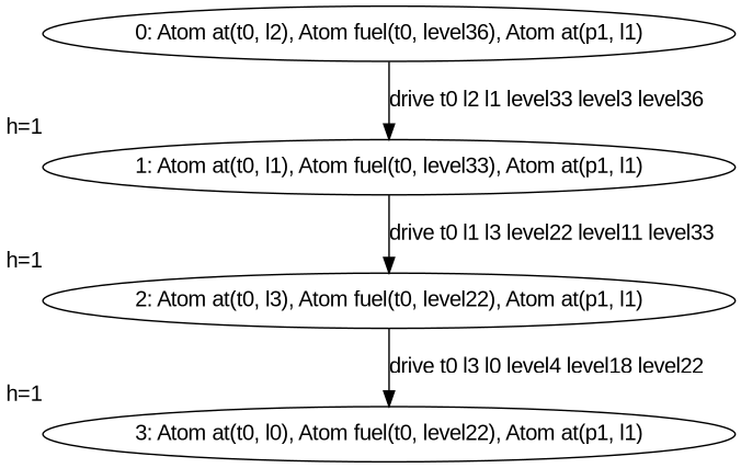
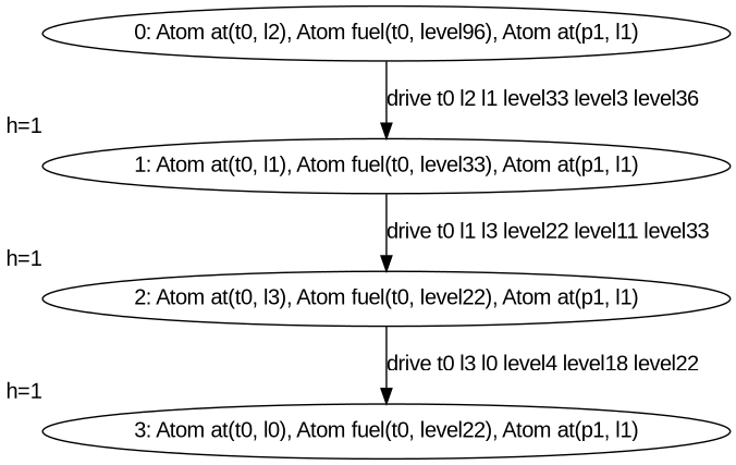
  digraph {
    fontname="Liberation Sans"
    node [xlabel="h=1" fontname="Liberation Sans"]
    edge [fontname="Liberation Sans"]
    n1 [label="2: Atom at(t0, l3), Atom fuel(t0, level22), Atom at(p1, l1)"]
    n2 [label="3: Atom at(t0, l0), Atom fuel(t0, level22), Atom at(p1, l1)"]
    n3 [label="1: Atom at(t0, l1), Atom fuel(t0, level33), Atom at(p1, l1)"]
-   n4 [label="0: Atom at(t0, l2), Atom fuel(t0, level36), Atom at(p1, l1)" xlabel=""]
+   n4 [label="0: Atom at(t0, l2), Atom fuel(t0, level96), Atom at(p1, l1)" xlabel=""]
    n1 -> n2 [label="drive t0 l3 l0 level4 level18 level22"]
    n3 -> n1 [label="drive t0 l1 l3 level22 level11 level33"]
    n4 -> n3 [label="drive t0 l2 l1 level33 level3 level36"]
  }
